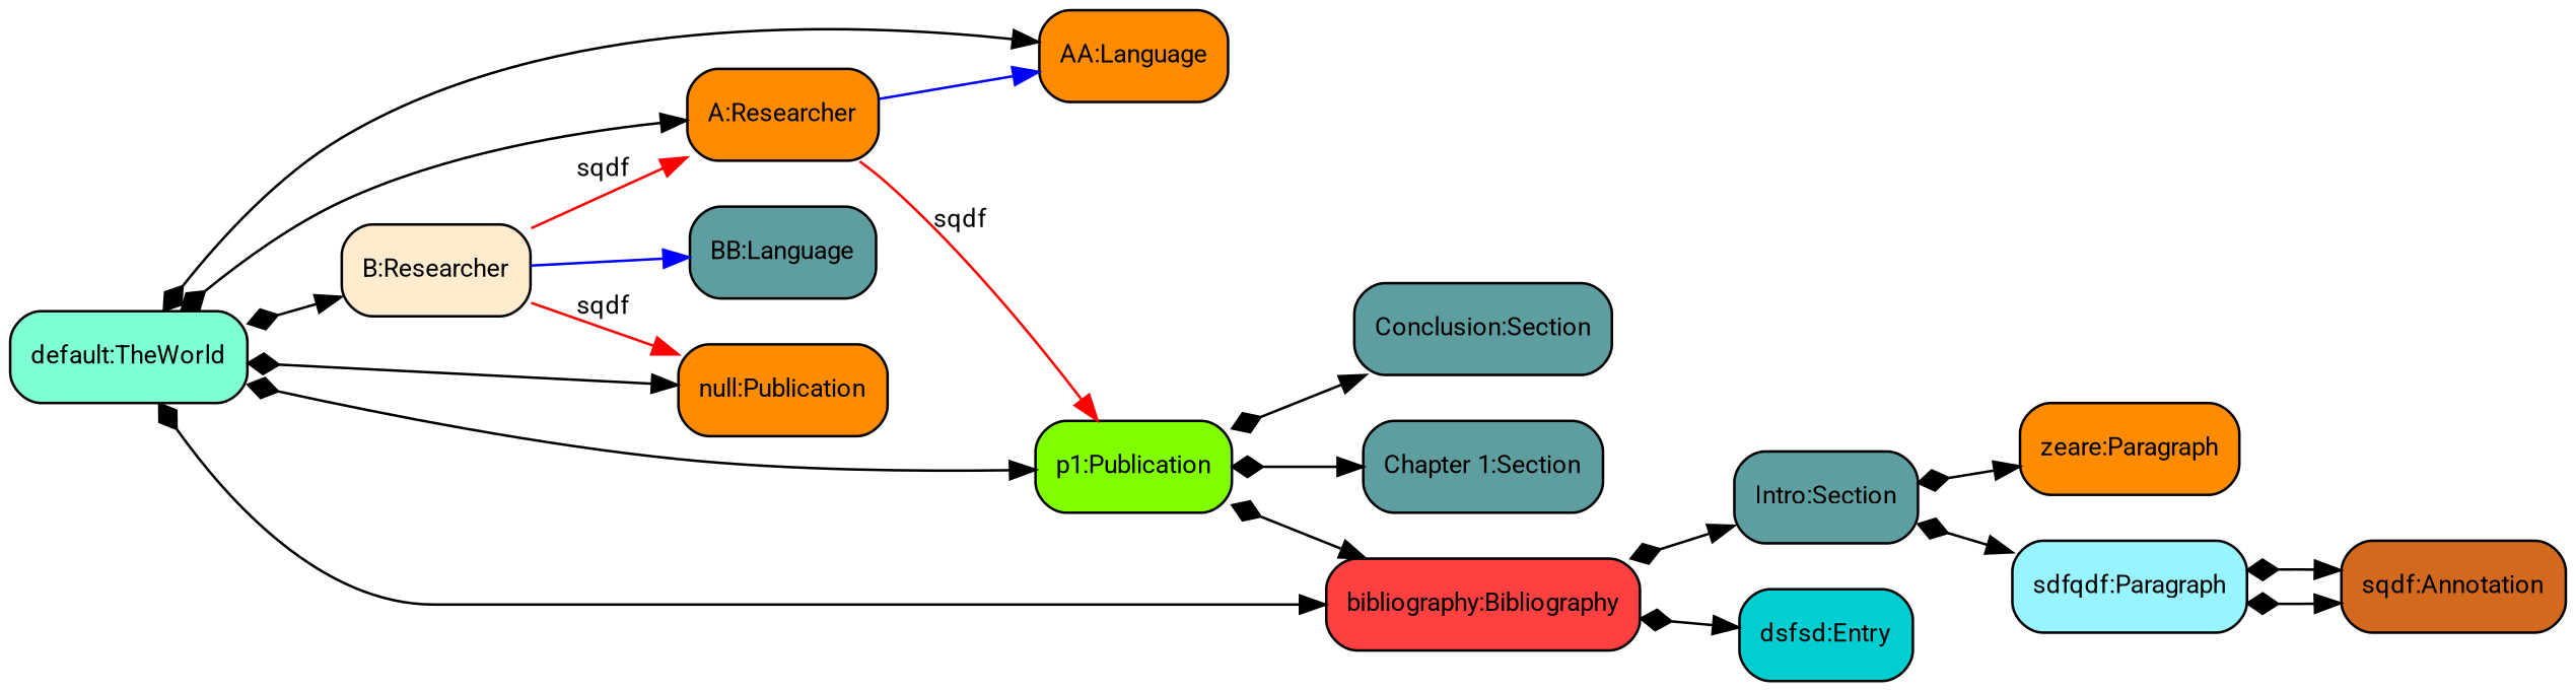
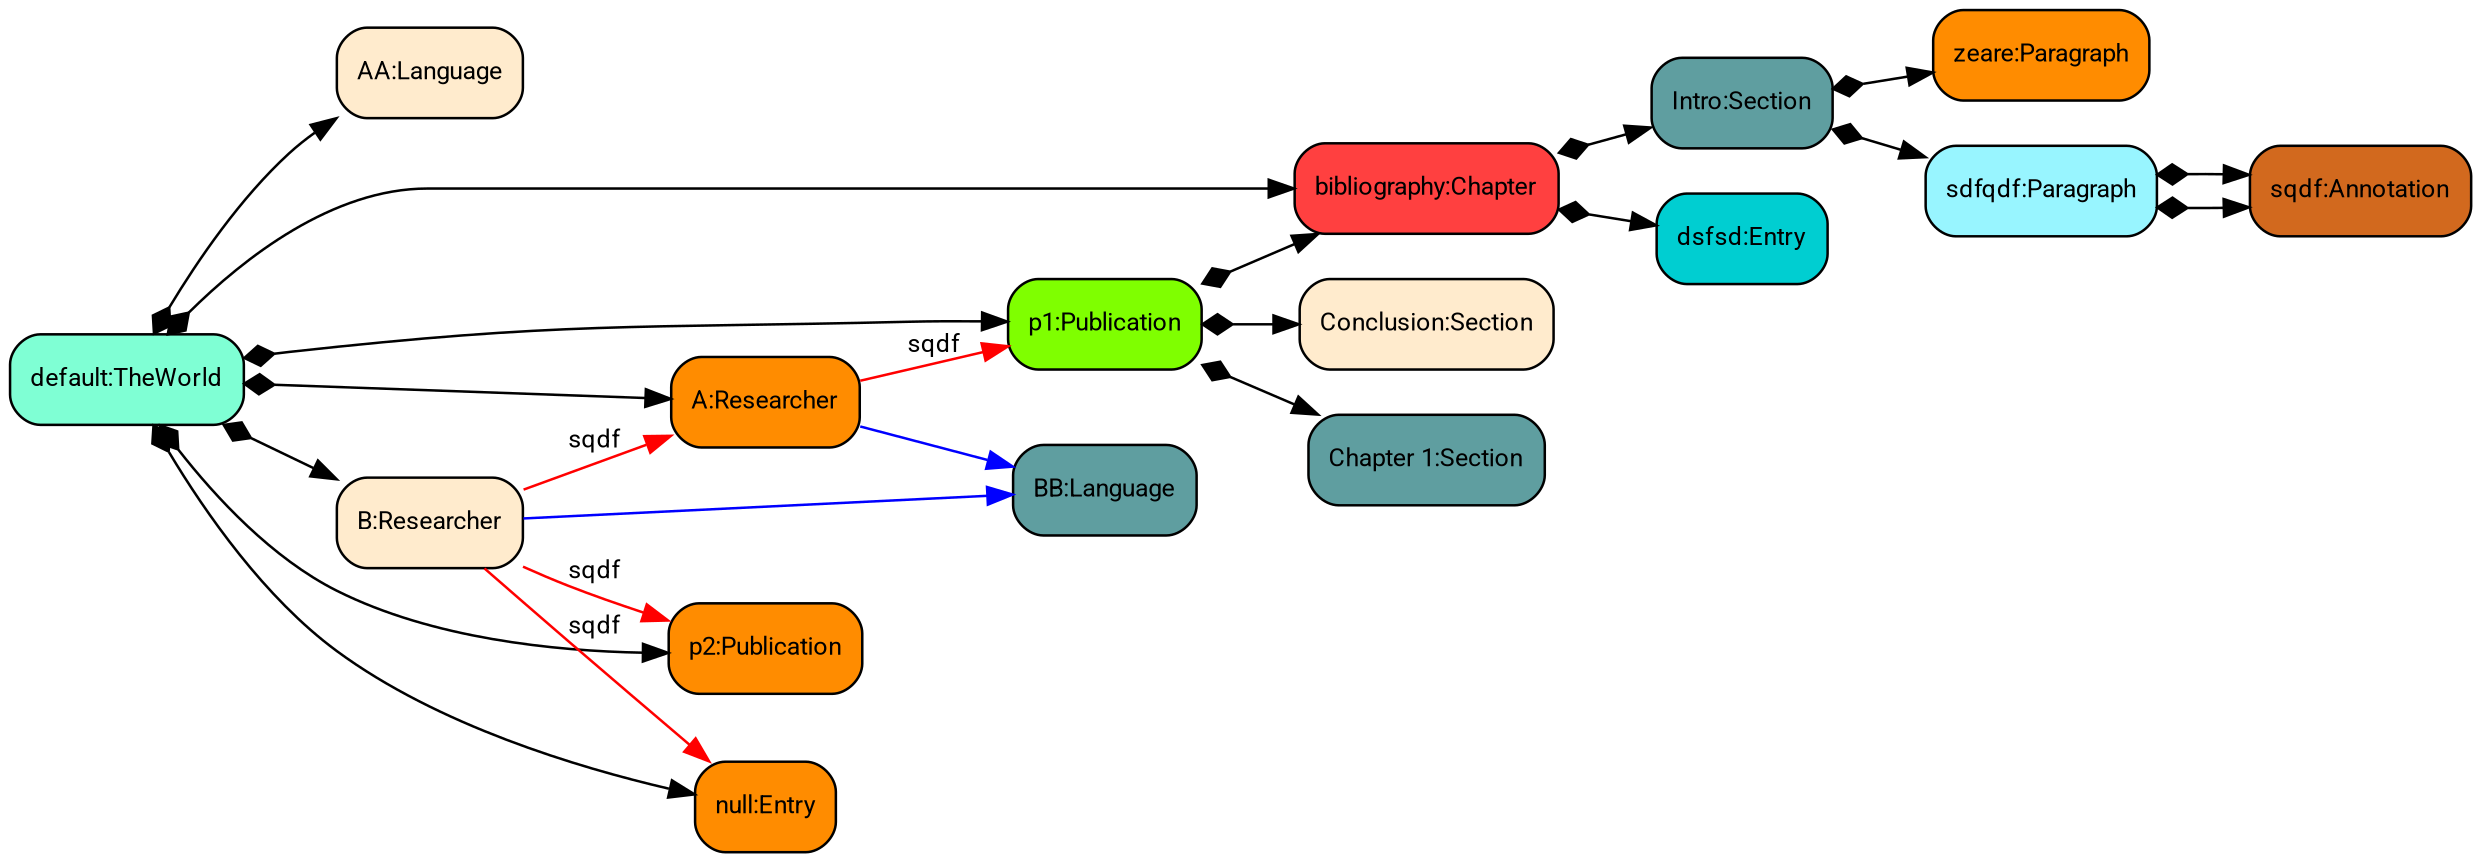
  digraph {
    fontname=Roboto
    rankdir=LR
    node [fillcolor=darkorange fontname=Roboto fontsize=10 shape=box style="rounded,filled"]
    edge [arrowtail=diamond dir=both fontname=Roboto fontsize=10]
    n1 [fillcolor=aquamarine label="default:TheWorld"]
-   n2 [label="AA:Language"]
+   n2 [fillcolor=blanchedalmond label="AA:Language"]
    n3 [label="A:Researcher"]
    n4 [fillcolor=blanchedalmond label="B:Researcher"]
    n5 [fillcolor=chartreuse label="p1:Publication"]
-   n7 [label="null:Publication"]
-   n8 [fillcolor=brown1 label="bibliography:Bibliography"]
+   n6 [label="p2:Publication"]
+   n7 [label="null:Entry"]
+   n8 [fillcolor=brown1 label="bibliography:Chapter"]
    n9 [fillcolor=cadetblue label="BB:Language"]
-   n10 [fillcolor=cadetblue label="Conclusion:Section"]
+   n10 [fillcolor=blanchedalmond label="Conclusion:Section"]
    n11 [fillcolor=cadetblue label="Chapter 1:Section"]
    n12 [fillcolor=cadetblue label="Intro:Section"]
    n13 [fillcolor=darkturquoise label="dsfsd:Entry"]
    n14 [label="zeare:Paragraph"]
    n15 [fillcolor=cadetblue1 label="sdfqdf:Paragraph"]
    n16 [fillcolor=chocolate label="sqdf:Annotation"]
    n1 -> n2
    n1 -> n3
    n1 -> n4
    n1 -> n5
+   n1 -> n6
    n1 -> n7
    n1 -> n8
-   n3 -> n2 [color=blue arrowtail="" dir=""]
+   n3 -> n9 [color=blue arrowtail="" dir=""]
    n3 -> n5 [color=red label=sqdf arrowtail="" dir=""]
    n4 -> n3 [color=red label=sqdf arrowtail="" dir=""]
+   n4 -> n6 [color=red label=sqdf arrowtail="" dir=""]
    n4 -> n7 [color=red label=sqdf arrowtail="" dir=""]
    n4 -> n9 [color=blue arrowtail="" dir=""]
    n5 -> n8
    n5 -> n10
    n5 -> n11
    n8 -> n12
    n8 -> n13
    n12 -> n14
    n12 -> n15
    n15 -> n16
    n15 -> n16
  }
